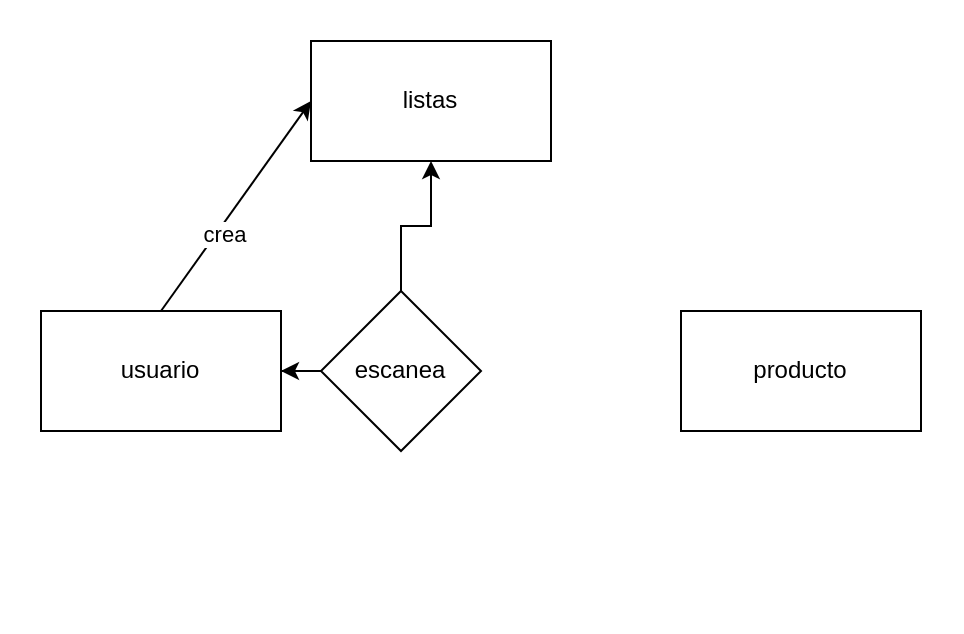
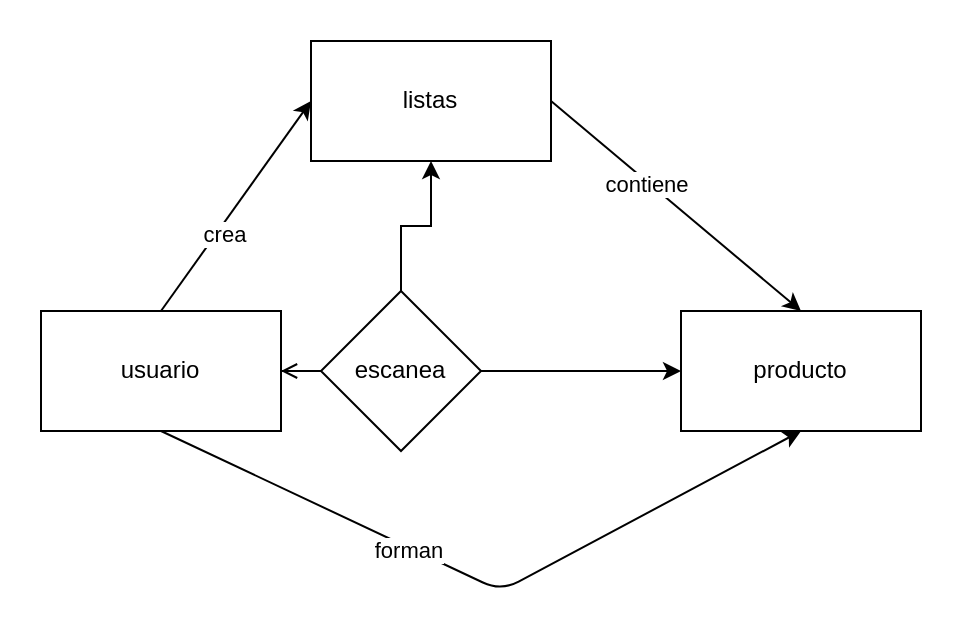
  <mxCell id="0" />
  <mxCell id="1" parent="0" />
  <mxCell id="2" value="" style="edgeStyle=orthogonalEdgeStyle;rounded=0;orthogonalLoop=1;jettySize=auto;html=1;" edge="1" parent="1" source="5" target="6"><mxGeometry relative="1" as="geometry" /></mxCell>
- <mxCell id="4" value="" style="edgeStyle=orthogonalEdgeStyle;rounded=0;orthogonalLoop=1;jettySize=auto;html=1;" edge="1" parent="1" source="5" target="8"><mxGeometry relative="1" as="geometry" /></mxCell>
+ <mxCell id="3" value="" style="edgeStyle=orthogonalEdgeStyle;rounded=0;orthogonalLoop=1;jettySize=auto;html=1;" edge="1" parent="1" source="5" target="7"><mxGeometry relative="1" as="geometry" /></mxCell>
+ <mxCell id="4" value="" style="edgeStyle=orthogonalEdgeStyle;rounded=0;orthogonalLoop=1;jettySize=auto;html=1;endArrow=open;" edge="1" parent="1" source="5" target="8"><mxGeometry relative="1" as="geometry" /></mxCell>
  <mxCell id="5" value="escanea" style="rhombus;whiteSpace=wrap;html=1;" vertex="1" parent="1"><mxGeometry x="160" y="145" width="80" height="80" as="geometry" /></mxCell>
  <mxCell id="6" value="listas" style="whiteSpace=wrap;html=1;" vertex="1" parent="1"><mxGeometry x="155" y="20" width="120" height="60" as="geometry" /></mxCell>
  <mxCell id="7" value="producto" style="whiteSpace=wrap;html=1;" vertex="1" parent="1"><mxGeometry x="340" y="155" width="120" height="60" as="geometry" /></mxCell>
  <mxCell id="8" value="usuario" style="whiteSpace=wrap;html=1;" vertex="1" parent="1"><mxGeometry x="20" y="155" width="120" height="60" as="geometry" /></mxCell>
  <mxCell id="9" value="" style="endArrow=classic;html=1;exitX=0.5;exitY=0;exitDx=0;exitDy=0;entryX=0;entryY=0.5;entryDx=0;entryDy=0;" edge="1" parent="1" source="8" target="6"><mxGeometry width="50" height="50" relative="1" as="geometry"><mxPoint x="220" y="215" as="sourcePoint" /><mxPoint x="270" y="165" as="targetPoint" /></mxGeometry></mxCell>
  <mxCell id="10" value="crea" style="edgeLabel;html=1;align=center;verticalAlign=middle;resizable=0;points=[];" vertex="1" connectable="0" parent="9"><mxGeometry x="-0.239" y="-2" relative="1" as="geometry"><mxPoint x="1" as="offset" /></mxGeometry></mxCell>
+ <mxCell id="11" value="" style="endArrow=classic;html=1;exitX=1;exitY=0.5;exitDx=0;exitDy=0;entryX=0.5;entryY=0;entryDx=0;entryDy=0;" edge="1" parent="1" source="6" target="7"><mxGeometry width="50" height="50" relative="1" as="geometry"><mxPoint x="90" y="165" as="sourcePoint" /><mxPoint x="190" y="35" as="targetPoint" /></mxGeometry></mxCell>
+ <mxCell id="12" value="contiene" style="edgeLabel;html=1;align=center;verticalAlign=middle;resizable=0;points=[];" vertex="1" connectable="0" parent="11"><mxGeometry x="-0.239" y="-2" relative="1" as="geometry"><mxPoint x="1" as="offset" /></mxGeometry></mxCell>
+ <mxCell id="13" value="" style="endArrow=classic;html=1;exitX=0.5;exitY=1;exitDx=0;exitDy=0;entryX=0.5;entryY=1;entryDx=0;entryDy=0;" edge="1" parent="1" source="8" target="7"><mxGeometry width="50" height="50" relative="1" as="geometry"><mxPoint x="100" y="175" as="sourcePoint" /><mxPoint x="200" y="45" as="targetPoint" /><Array as="points"><mxPoint x="250" y="295" /></Array></mxGeometry></mxCell>
+ <mxCell id="14" value="forman" style="edgeLabel;html=1;align=center;verticalAlign=middle;resizable=0;points=[];" vertex="1" connectable="0" parent="13"><mxGeometry x="-0.239" y="-2" relative="1" as="geometry"><mxPoint x="1" as="offset" /></mxGeometry></mxCell>
